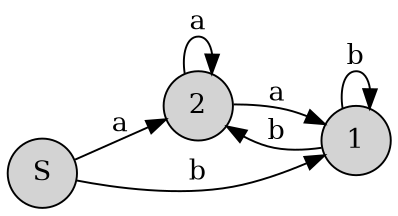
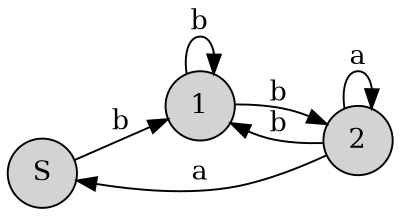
  digraph {
    rankdir=LR
    node [shape=circle style=filled]
    n1 [label=S]
    n2 [label=2]
    n3 [label=1]
-   n1 -> n2 [label=a]
+   n2 -> n1 [label=a]
    n1 -> n3 [label=b]
    n2 -> n2 [label=a]
-   n2 -> n3 [label=a]
+   n2 -> n3 [label=b]
    n3 -> n2 [label=b]
    n3 -> n3 [label=b]
  }
